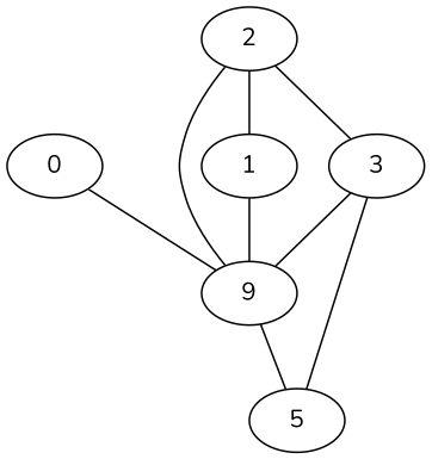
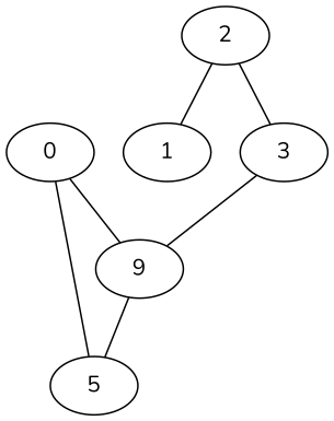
  strict graph {
    fontname=Nunito
    node [fontname=Nunito]
    edge [fontname=Nunito similarity=0.7408182206817179 strict_flag=True]
    0 [ID=0 fname_comp="ROS1_0798.sdf"]
    n2 [ID=4 fname_comp="ROS1_3507.sdf" label=9]
    1 [ID=1 fname_comp="ROS1_1537.sdf"]
    5 [ID=5 fname_comp="ROS1_6674.sdf"]
    2 [ID=2 fname_comp="ROS1_1872.sdf"]
    3 [ID=3 fname_comp="ROS1_2879.sdf"]
    0 -- n2 [similarity=0.8187307530779818]
    n2 -- 5 [similarity=0.36787944117144233 strict_flag=False]
-   1 -- n2
-   2 -- n2 [similarity=0.5769498103804866]
    2 -- 1 [similarity=0.8187307530779817]
    2 -- 3
    3 -- n2 [similarity=0.7788007830714048]
-   3 -- 5 [similarity=0.33287108369807955 strict_flag=False]
+   0 -- 5 [similarity=0.33287108369807955 strict_flag=False]
  }
